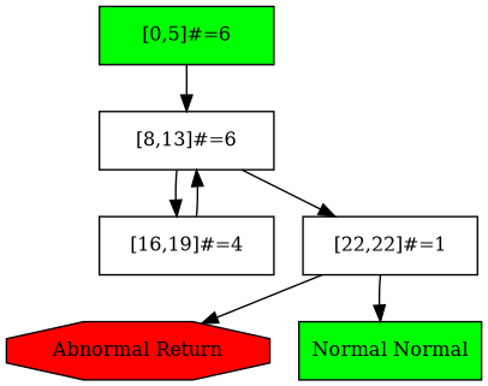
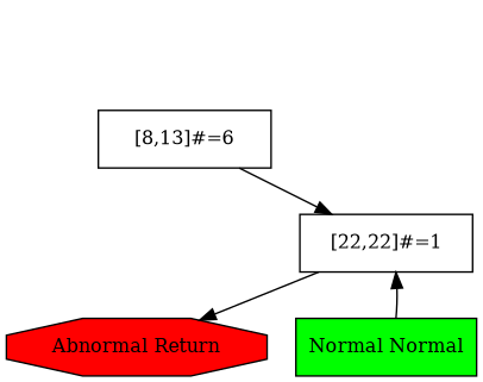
  digraph {
    dir=forward
    rankdir=TB
    ranksep=0.4
    node [fontsize=12 labelloc=l shape=box]
    edge [dir=forward]
-   n1 [fillcolor=green label="[0,5]#=6" labelloc=r style=filled width=1.5]
    n2 [label="[8,13]#=6" width=1.5]
-   n3 [label="[16,19]#=4" width=1.5]
    n4 [label="[22,22]#=1" width=1.5]
    n5 [fillcolor=red label="Abnormal Return" shape=octagon style=filled width=1.5]
    n6 [fillcolor=green label="Normal Normal" style=filled width=1.5]
-   n1 -> n2
-   n2 -> n3
    n2 -> n4
-   n3 -> n2
    n4 -> n5
-   n4 -> n6
+   n6 -> n4
  }
